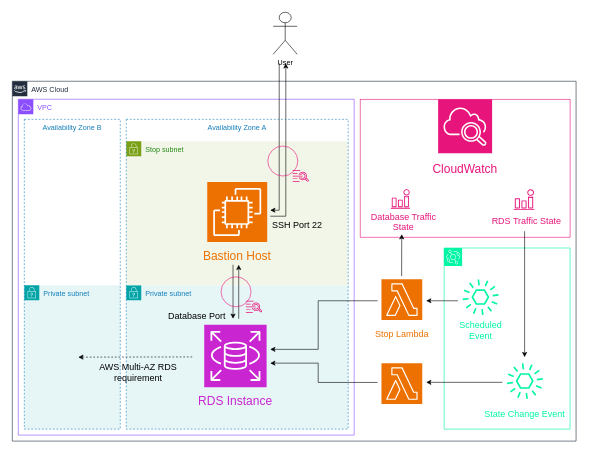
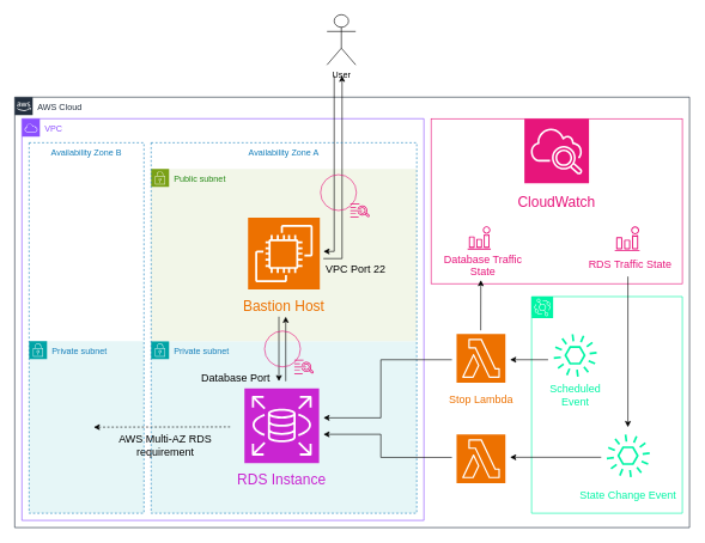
  <mxCell id="0" />
  <mxCell id="1" parent="0" />
  <mxCell id="2" value="" style="fillColor=none;strokeColor=#E7157B;verticalAlign=top;fontStyle=0;fontColor=#DD3522;whiteSpace=wrap;html=1;" parent="1" vertex="1"><mxGeometry x="600" y="165" width="350" height="230" as="geometry" /></mxCell>
  <mxCell id="3" value="AWS Cloud" style="points=[[0,0],[0.25,0],[0.5,0],[0.75,0],[1,0],[1,0.25],[1,0.5],[1,0.75],[1,1],[0.75,1],[0.5,1],[0.25,1],[0,1],[0,0.75],[0,0.5],[0,0.25]];outlineConnect=0;gradientColor=none;html=1;whiteSpace=wrap;fontSize=12;fontStyle=0;container=0;pointerEvents=0;collapsible=0;recursiveResize=0;shape=mxgraph.aws4.group;grIcon=mxgraph.aws4.group_aws_cloud_alt;strokeColor=#232F3E;fillColor=none;verticalAlign=top;align=left;spacingLeft=30;fontColor=#232F3E;dashed=0;" parent="1" vertex="1"><mxGeometry x="20" y="135" width="940" height="600" as="geometry" /></mxCell>
  <mxCell id="4" value="" style="sketch=0;points=[[0,0,0],[0.25,0,0],[0.5,0,0],[0.75,0,0],[1,0,0],[0,1,0],[0.25,1,0],[0.5,1,0],[0.75,1,0],[1,1,0],[0,0.25,0],[0,0.5,0],[0,0.75,0],[1,0.25,0],[1,0.5,0],[1,0.75,0]];points=[[0,0,0],[0.25,0,0],[0.5,0,0],[0.75,0,0],[1,0,0],[0,1,0],[0.25,1,0],[0.5,1,0],[0.75,1,0],[1,1,0],[0,0.25,0],[0,0.5,0],[0,0.75,0],[1,0.25,0],[1,0.5,0],[1,0.75,0]];outlineConnect=0;fontColor=#232F3E;fillColor=#E7157B;strokeColor=#ffffff;dashed=0;verticalLabelPosition=bottom;verticalAlign=top;align=center;html=1;fontSize=12;fontStyle=0;aspect=fixed;shape=mxgraph.aws4.resourceIcon;resIcon=mxgraph.aws4.cloudwatch_2;" parent="1" vertex="1"><mxGeometry x="730" y="165" width="90" height="90" as="geometry" /></mxCell>
  <mxCell id="5" value="Private subnet" style="points=[[0,0],[0.25,0],[0.5,0],[0.75,0],[1,0],[1,0.25],[1,0.5],[1,0.75],[1,1],[0.75,1],[0.5,1],[0.25,1],[0,1],[0,0.75],[0,0.5],[0,0.25]];outlineConnect=0;gradientColor=none;html=1;whiteSpace=wrap;fontSize=12;fontStyle=0;container=1;pointerEvents=0;collapsible=0;recursiveResize=0;shape=mxgraph.aws4.group;grIcon=mxgraph.aws4.group_security_group;grStroke=0;strokeColor=#00A4A6;fillColor=#E6F6F7;verticalAlign=top;align=left;spacingLeft=30;fontColor=#147EBA;dashed=0;" parent="1" vertex="1"><mxGeometry x="40" y="475" width="160" height="240" as="geometry" /></mxCell>
  <mxCell id="6" value="VPC" style="points=[[0,0],[0.25,0],[0.5,0],[0.75,0],[1,0],[1,0.25],[1,0.5],[1,0.75],[1,1],[0.75,1],[0.5,1],[0.25,1],[0,1],[0,0.75],[0,0.5],[0,0.25]];outlineConnect=0;gradientColor=none;html=1;whiteSpace=wrap;fontSize=12;fontStyle=0;container=0;pointerEvents=0;collapsible=0;recursiveResize=0;shape=mxgraph.aws4.group;grIcon=mxgraph.aws4.group_aws_cloud;strokeColor=#8C4FFF;fillColor=none;verticalAlign=top;align=left;spacingLeft=30;fontColor=#8C4FFF;dashed=0;" parent="1" vertex="1"><mxGeometry x="30" y="165" width="560" height="560" as="geometry" /></mxCell>
  <mxCell id="7" value="User" style="shape=umlActor;verticalLabelPosition=bottom;verticalAlign=top;html=1;outlineConnect=0;" parent="1" vertex="1"><mxGeometry x="455" y="20" width="40" height="70" as="geometry" /></mxCell>
  <mxCell id="8" value="Private subnet" style="points=[[0,0],[0.25,0],[0.5,0],[0.75,0],[1,0],[1,0.25],[1,0.5],[1,0.75],[1,1],[0.75,1],[0.5,1],[0.25,1],[0,1],[0,0.75],[0,0.5],[0,0.25]];outlineConnect=0;gradientColor=none;html=1;whiteSpace=wrap;fontSize=12;fontStyle=0;container=1;pointerEvents=0;collapsible=0;recursiveResize=0;shape=mxgraph.aws4.group;grIcon=mxgraph.aws4.group_security_group;grStroke=0;strokeColor=#00A4A6;fillColor=#E6F6F7;verticalAlign=top;align=left;spacingLeft=30;fontColor=#147EBA;dashed=0;" parent="1" vertex="1"><mxGeometry x="210" y="475" width="370" height="240" as="geometry" /></mxCell>
- <mxCell id="9" value="Stop subnet" style="points=[[0,0],[0.25,0],[0.5,0],[0.75,0],[1,0],[1,0.25],[1,0.5],[1,0.75],[1,1],[0.75,1],[0.5,1],[0.25,1],[0,1],[0,0.75],[0,0.5],[0,0.25]];outlineConnect=0;gradientColor=none;html=1;whiteSpace=wrap;fontSize=12;fontStyle=0;container=1;pointerEvents=0;collapsible=0;recursiveResize=0;shape=mxgraph.aws4.group;grIcon=mxgraph.aws4.group_security_group;grStroke=0;strokeColor=#7AA116;fillColor=#F2F6E8;verticalAlign=top;align=left;spacingLeft=30;fontColor=#248814;dashed=0;" parent="1" vertex="1"><mxGeometry x="210" y="235" width="370" height="240" as="geometry" /></mxCell>
+ <mxCell id="9" value="Public subnet" style="points=[[0,0],[0.25,0],[0.5,0],[0.75,0],[1,0],[1,0.25],[1,0.5],[1,0.75],[1,1],[0.75,1],[0.5,1],[0.25,1],[0,1],[0,0.75],[0,0.5],[0,0.25]];outlineConnect=0;gradientColor=none;html=1;whiteSpace=wrap;fontSize=12;fontStyle=0;container=1;pointerEvents=0;collapsible=0;recursiveResize=0;shape=mxgraph.aws4.group;grIcon=mxgraph.aws4.group_security_group;grStroke=0;strokeColor=#7AA116;fillColor=#F2F6E8;verticalAlign=top;align=left;spacingLeft=30;fontColor=#248814;dashed=0;" parent="1" vertex="1"><mxGeometry x="210" y="235" width="370" height="240" as="geometry" /></mxCell>
  <mxCell id="10" value="" style="sketch=0;points=[[0,0,0],[0.25,0,0],[0.5,0,0],[0.75,0,0],[1,0,0],[0,1,0],[0.25,1,0],[0.5,1,0],[0.75,1,0],[1,1,0],[0,0.25,0],[0,0.5,0],[0,0.75,0],[1,0.25,0],[1,0.5,0],[1,0.75,0]];outlineConnect=0;fontColor=#232F3E;fillColor=#C925D1;strokeColor=#ffffff;dashed=0;verticalLabelPosition=bottom;verticalAlign=top;align=center;html=1;fontSize=12;fontStyle=0;aspect=fixed;shape=mxgraph.aws4.resourceIcon;resIcon=mxgraph.aws4.rds;" parent="1" vertex="1"><mxGeometry x="340" y="541" width="104" height="104" as="geometry" /></mxCell>
  <mxCell id="11" value="RDS Instance" style="text;html=1;strokeColor=none;fillColor=none;fontColor=#C925D1;align=center;verticalAlign=middle;whiteSpace=wrap;rounded=0;fontSize=20;" parent="1" vertex="1"><mxGeometry x="282" y="613" width="220" height="110" as="geometry" /></mxCell>
  <mxCell id="12" value="" style="sketch=0;points=[[0,0,0],[0.25,0,0],[0.5,0,0],[0.75,0,0],[1,0,0],[0,1,0],[0.25,1,0],[0.5,1,0],[0.75,1,0],[1,1,0],[0,0.25,0],[0,0.5,0],[0,0.75,0],[1,0.25,0],[1,0.5,0],[1,0.75,0]];outlineConnect=0;fontColor=#232F3E;fillColor=#ED7100;strokeColor=#ffffff;dashed=0;verticalLabelPosition=bottom;verticalAlign=top;align=center;html=1;fontSize=12;fontStyle=0;aspect=fixed;shape=mxgraph.aws4.resourceIcon;resIcon=mxgraph.aws4.ec2;" parent="1" vertex="1"><mxGeometry x="345" y="303" width="100" height="100" as="geometry" /></mxCell>
  <mxCell id="13" value="Bastion Host" style="text;html=1;strokeColor=none;fillColor=none;fontColor=#ED7100;align=center;verticalAlign=middle;whiteSpace=wrap;rounded=0;fontSize=20;" parent="1" vertex="1"><mxGeometry x="285" y="370" width="220" height="110" as="geometry" /></mxCell>
  <mxCell id="14" style="edgeStyle=orthogonalEdgeStyle;rounded=0;orthogonalLoop=1;jettySize=auto;html=1;startArrow=classic;startFill=1;endArrow=none;endFill=0;" parent="1" edge="1"><mxGeometry relative="1" as="geometry"><mxPoint x="465" y="105" as="targetPoint" /><mxPoint x="450" y="350.03" as="sourcePoint" /><Array as="points"><mxPoint x="465" y="350.03" /></Array></mxGeometry></mxCell>
  <mxCell id="15" style="edgeStyle=orthogonalEdgeStyle;rounded=0;orthogonalLoop=1;jettySize=auto;html=1;" parent="1" edge="1"><mxGeometry relative="1" as="geometry"><mxPoint x="476" y="105" as="targetPoint" /><mxPoint x="450" y="360" as="sourcePoint" /><Array as="points"><mxPoint x="476" y="360" /></Array></mxGeometry></mxCell>
- <mxCell id="16" value="SSH Port 22" style="text;html=1;strokeColor=none;fillColor=none;align=center;verticalAlign=middle;whiteSpace=wrap;rounded=0;fontSize=15;" parent="1" vertex="1"><mxGeometry x="440" y="360" width="110" height="30" as="geometry" /></mxCell>
+ <mxCell id="16" value="VPC Port 22" style="text;html=1;strokeColor=none;fillColor=none;align=center;verticalAlign=middle;whiteSpace=wrap;rounded=0;fontSize=15;" parent="1" vertex="1"><mxGeometry x="440" y="360" width="110" height="30" as="geometry" /></mxCell>
  <mxCell id="17" value="Database Port" style="text;html=1;strokeColor=none;fillColor=none;align=center;verticalAlign=middle;whiteSpace=wrap;rounded=0;fontSize=15;" parent="1" vertex="1"><mxGeometry x="268" y="511" width="120" height="30" as="geometry" /></mxCell>
  <mxCell id="18" value="" style="endArrow=classic;html=1;rounded=0;" parent="1" edge="1"><mxGeometry width="50" height="50" relative="1" as="geometry"><mxPoint x="397.5" y="531" as="sourcePoint" /><mxPoint x="397.5" y="441" as="targetPoint" /></mxGeometry></mxCell>
  <mxCell id="19" value="" style="endArrow=classic;html=1;rounded=0;" parent="1" edge="1"><mxGeometry width="50" height="50" relative="1" as="geometry"><mxPoint x="388" y="441" as="sourcePoint" /><mxPoint x="388" y="531" as="targetPoint" /></mxGeometry></mxCell>
  <mxCell id="20" value="" style="ellipse;whiteSpace=wrap;html=1;aspect=fixed;fillColor=none;strokeColor=#E7157B;flipH=0;" parent="1" vertex="1"><mxGeometry x="368" y="461" width="50" height="50" as="geometry" /></mxCell>
  <mxCell id="21" value="" style="sketch=0;outlineConnect=0;fontColor=#232F3E;gradientColor=none;fillColor=#E7157B;strokeColor=none;dashed=0;verticalLabelPosition=bottom;verticalAlign=top;align=center;html=1;fontSize=12;fontStyle=0;aspect=fixed;pointerEvents=1;shape=mxgraph.aws4.cloudwatch_logs;flipH=0;" parent="1" vertex="1"><mxGeometry x="408" y="501" width="30" height="20" as="geometry" /></mxCell>
  <mxCell id="22" value="" style="group" parent="1" vertex="1" connectable="0"><mxGeometry x="446" y="243" width="70" height="60" as="geometry" /></mxCell>
  <mxCell id="23" value="" style="ellipse;whiteSpace=wrap;html=1;aspect=fixed;fillColor=none;strokeColor=#E7157B;flipH=0;" parent="22" vertex="1"><mxGeometry width="50" height="50" as="geometry" /></mxCell>
  <mxCell id="24" value="" style="sketch=0;outlineConnect=0;fontColor=#232F3E;gradientColor=none;fillColor=#E7157B;strokeColor=none;dashed=0;verticalLabelPosition=bottom;verticalAlign=top;align=center;html=1;fontSize=12;fontStyle=0;aspect=fixed;pointerEvents=1;shape=mxgraph.aws4.cloudwatch_logs;flipH=0;" parent="22" vertex="1"><mxGeometry x="40" y="40" width="30" height="20" as="geometry" /></mxCell>
  <mxCell id="25" value="" style="endArrow=classic;html=1;rounded=0;dashed=1;" parent="1" edge="1"><mxGeometry width="50" height="50" relative="1" as="geometry"><mxPoint x="320" y="594.642" as="sourcePoint" /><mxPoint x="130" y="595" as="targetPoint" /></mxGeometry></mxCell>
  <mxCell id="26" value="AWS Multi-AZ RDS requirement" style="text;html=1;strokeColor=none;fillColor=none;align=center;verticalAlign=middle;whiteSpace=wrap;rounded=0;fontSize=15;" parent="1" vertex="1"><mxGeometry x="140" y="605" width="180" height="30" as="geometry" /></mxCell>
  <mxCell id="27" value="CloudWatch" style="text;html=1;strokeColor=none;fillColor=none;align=center;verticalAlign=middle;whiteSpace=wrap;rounded=0;fontSize=20;fontColor=#E7157B;" parent="1" vertex="1"><mxGeometry x="745" y="265" width="60" height="30" as="geometry" /></mxCell>
  <mxCell id="28" value="" style="group" parent="1" vertex="1" connectable="0"><mxGeometry x="815" width="125" height="65" as="geometry" y="315" /></mxCell>
  <mxCell id="29" value="" style="sketch=0;outlineConnect=0;fontColor=#232F3E;gradientColor=none;fillColor=#E7157B;strokeColor=none;dashed=0;verticalLabelPosition=bottom;verticalAlign=top;align=center;html=1;fontSize=12;fontStyle=0;aspect=fixed;pointerEvents=1;shape=mxgraph.aws4.alarm;" parent="28" vertex="1"><mxGeometry x="40.78" width="34.788" height="34.788" as="geometry" /></mxCell>
  <mxCell id="30" value="RDS Traffic State" style="text;html=1;strokeColor=none;fillColor=none;align=center;verticalAlign=middle;whiteSpace=wrap;rounded=0;fontSize=15;fontColor=#E7157B;" parent="28" vertex="1"><mxGeometry y="40.316" width="125" height="24.684" as="geometry" /></mxCell>
  <mxCell id="31" value="" style="group" parent="1" vertex="1" connectable="0"><mxGeometry x="610" width="125" height="65" as="geometry" y="315" /></mxCell>
  <mxCell id="32" value="" style="sketch=0;outlineConnect=0;fontColor=#232F3E;gradientColor=none;fillColor=#E7157B;strokeColor=none;dashed=0;verticalLabelPosition=bottom;verticalAlign=top;align=center;html=1;fontSize=12;fontStyle=0;aspect=fixed;pointerEvents=1;shape=mxgraph.aws4.alarm;" parent="31" vertex="1"><mxGeometry x="40.78" width="32.455" height="32.455" as="geometry" /></mxCell>
  <mxCell id="33" value="Database Traffic State" style="text;html=1;strokeColor=none;fillColor=none;align=center;verticalAlign=middle;whiteSpace=wrap;rounded=0;fontSize=15;fontColor=#E7157B;" parent="31" vertex="1"><mxGeometry y="42.586" width="125" height="22.414" as="geometry" /></mxCell>
  <mxCell id="34" value="" style="sketch=0;points=[[0,0,0],[0.25,0,0],[0.5,0,0],[0.75,0,0],[1,0,0],[0,1,0],[0.25,1,0],[0.5,1,0],[0.75,1,0],[1,1,0],[0,0.25,0],[0,0.5,0],[0,0.75,0],[1,0.25,0],[1,0.5,0],[1,0.75,0]];outlineConnect=0;fontColor=#232F3E;fillColor=#ED7100;strokeColor=#ffffff;dashed=0;verticalLabelPosition=bottom;verticalAlign=top;align=center;html=1;fontSize=12;fontStyle=0;aspect=fixed;shape=mxgraph.aws4.resourceIcon;resIcon=mxgraph.aws4.lambda;" vertex="1" parent="1"><mxGeometry x="635.5" y="465" width="68" height="68" as="geometry" /></mxCell>
  <mxCell id="35" value="" style="sketch=0;points=[[0,0,0],[0.25,0,0],[0.5,0,0],[0.75,0,0],[1,0,0],[0,1,0],[0.25,1,0],[0.5,1,0],[0.75,1,0],[1,1,0],[0,0.25,0],[0,0.5,0],[0,0.75,0],[1,0.25,0],[1,0.5,0],[1,0.75,0]];outlineConnect=0;fontColor=#232F3E;fillColor=#ED7100;strokeColor=#ffffff;dashed=0;verticalLabelPosition=bottom;verticalAlign=top;align=center;html=1;fontSize=12;fontStyle=0;aspect=fixed;shape=mxgraph.aws4.resourceIcon;resIcon=mxgraph.aws4.lambda;" vertex="1" parent="1"><mxGeometry x="635.5" y="605" width="68" height="68" as="geometry" /></mxCell>
  <mxCell id="36" value="" style="points=[[0,0],[0.25,0],[0.5,0],[0.75,0],[1,0],[1,0.25],[1,0.5],[1,0.75],[1,1],[0.75,1],[0.5,1],[0.25,1],[0,1],[0,0.75],[0,0.5],[0,0.25]];outlineConnect=0;gradientColor=none;html=1;whiteSpace=wrap;fontSize=12;fontStyle=0;container=1;pointerEvents=0;collapsible=0;recursiveResize=0;shape=mxgraph.aws4.group;grIcon=mxgraph.aws4.group_iot_greengrass;strokeColor=#00F5A5;fillColor=none;verticalAlign=top;align=left;spacingLeft=30;fontColor=#00F5A5;dashed=0;" vertex="1" parent="1"><mxGeometry x="740" y="413" width="210" height="302" as="geometry" /></mxCell>
  <mxCell id="37" value="" style="sketch=0;points=[[0,0,0],[0.25,0,0],[0.5,0,0],[0.75,0,0],[1,0,0],[0,1,0],[0.25,1,0],[0.5,1,0],[0.75,1,0],[1,1,0],[0,0.25,0],[0,0.5,0],[0,0.75,0],[1,0.25,0],[1,0.5,0],[1,0.75,0]];outlineConnect=0;fontColor=#232F3E;fillColor=#00F5A5;strokeColor=#ffffff;dashed=0;verticalLabelPosition=bottom;verticalAlign=top;align=center;html=1;fontSize=12;fontStyle=0;aspect=fixed;shape=mxgraph.aws4.resourceIcon;resIcon=mxgraph.aws4.eventbridge;" vertex="1" parent="36"><mxGeometry width="30" height="30" as="geometry" /></mxCell>
  <mxCell id="38" value="" style="group" vertex="1" connectable="0" parent="36"><mxGeometry x="20.78" y="52" width="80" height="100" as="geometry" /></mxCell>
  <mxCell id="39" value="" style="sketch=0;outlineConnect=0;fontColor=#232F3E;gradientColor=none;fillColor=#00F5A5;strokeColor=none;dashed=0;verticalLabelPosition=bottom;verticalAlign=top;align=center;html=1;fontSize=12;fontStyle=0;aspect=fixed;pointerEvents=1;shape=mxgraph.aws4.event;" vertex="1" parent="38"><mxGeometry x="10" width="60" height="60" as="geometry" /></mxCell>
  <mxCell id="40" value="Scheduled Event" style="text;html=1;strokeColor=none;fillColor=none;align=center;verticalAlign=middle;whiteSpace=wrap;rounded=0;fontColor=#00F5A5;fontSize=15;" vertex="1" parent="38"><mxGeometry y="70" width="80" height="30" as="geometry" /></mxCell>
  <mxCell id="41" value="" style="group" vertex="1" connectable="0" parent="36"><mxGeometry x="59.22" y="192" width="150.78" height="100" as="geometry" /></mxCell>
  <mxCell id="42" value="" style="sketch=0;outlineConnect=0;fontColor=#232F3E;gradientColor=none;fillColor=#00F5A5;strokeColor=none;dashed=0;verticalLabelPosition=bottom;verticalAlign=top;align=center;html=1;fontSize=12;fontStyle=0;aspect=fixed;pointerEvents=1;shape=mxgraph.aws4.event;" vertex="1" parent="41"><mxGeometry x="45.39" width="60" height="60" as="geometry" /></mxCell>
  <mxCell id="43" value="State Change Event" style="text;html=1;strokeColor=none;fillColor=none;align=center;verticalAlign=middle;whiteSpace=wrap;rounded=0;fontColor=#00F5A5;fontSize=15;" vertex="1" parent="41"><mxGeometry y="70" width="150.78" height="30" as="geometry" /></mxCell>
  <mxCell id="44" value="" style="endArrow=classic;html=1;rounded=0;" edge="1" parent="36"><mxGeometry width="50" height="50" relative="1" as="geometry"><mxPoint x="134.18" y="-28" as="sourcePoint" /><mxPoint x="134.18" y="182" as="targetPoint" /></mxGeometry></mxCell>
  <mxCell id="45" value="" style="endArrow=classic;html=1;rounded=0;" edge="1" parent="36"><mxGeometry width="50" height="50" relative="1" as="geometry"><mxPoint x="23" y="88" as="sourcePoint" /><mxPoint x="-30" y="88" as="targetPoint" /></mxGeometry></mxCell>
  <mxCell id="46" value="" style="endArrow=classic;html=1;rounded=0;" edge="1" parent="36"><mxGeometry width="50" height="50" relative="1" as="geometry"><mxPoint x="97" y="224" as="sourcePoint" /><mxPoint x="-30" y="224" as="targetPoint" /></mxGeometry></mxCell>
  <mxCell id="47" value="Availability Zone A" style="fillColor=none;strokeColor=#147EBA;dashed=1;verticalAlign=top;fontStyle=0;fontColor=#147EBA;whiteSpace=wrap;html=1;" parent="1" vertex="1"><mxGeometry x="210" y="198.5" width="370" height="516.5" as="geometry" /></mxCell>
  <mxCell id="48" value="Stop Lambda" style="text;html=1;strokeColor=none;fillColor=none;align=center;verticalAlign=middle;whiteSpace=wrap;rounded=0;fontColor=#ED7100;fontSize=15;" vertex="1" parent="1"><mxGeometry x="619.5" y="541" width="100" height="30" as="geometry" /></mxCell>
  <mxCell id="49" value="" style="endArrow=classic;html=1;rounded=0;" edge="1" parent="1"><mxGeometry width="50" height="50" relative="1" as="geometry"><mxPoint x="669.14" y="460" as="sourcePoint" /><mxPoint x="669.28" y="390" as="targetPoint" /></mxGeometry></mxCell>
  <mxCell id="50" value="&lt;div&gt;Availability Zone B&lt;/div&gt;" style="fillColor=none;strokeColor=#147EBA;dashed=1;verticalAlign=top;fontStyle=0;fontColor=#147EBA;whiteSpace=wrap;html=1;" parent="1" vertex="1"><mxGeometry x="40" y="198.5" width="160" height="516.5" as="geometry" /></mxCell>
  <mxCell id="51" style="edgeStyle=orthogonalEdgeStyle;rounded=0;orthogonalLoop=1;jettySize=auto;html=1;" edge="1" parent="1"><mxGeometry relative="1" as="geometry"><mxPoint x="629" y="501" as="sourcePoint" /><mxPoint x="450" y="582" as="targetPoint" /><Array as="points"><mxPoint x="530" y="501" /><mxPoint x="530" y="582" /></Array></mxGeometry></mxCell>
  <mxCell id="52" style="edgeStyle=orthogonalEdgeStyle;rounded=0;orthogonalLoop=1;jettySize=auto;html=1;entryX=0.649;entryY=0.806;entryDx=0;entryDy=0;entryPerimeter=0;" edge="1" parent="1"><mxGeometry relative="1" as="geometry"><mxPoint x="629" y="637.2" as="sourcePoint" /><mxPoint x="450" y="605" as="targetPoint" /><Array as="points"><mxPoint x="530" y="637" /><mxPoint x="530" y="605" /><mxPoint x="450" y="605" /></Array></mxGeometry></mxCell>
